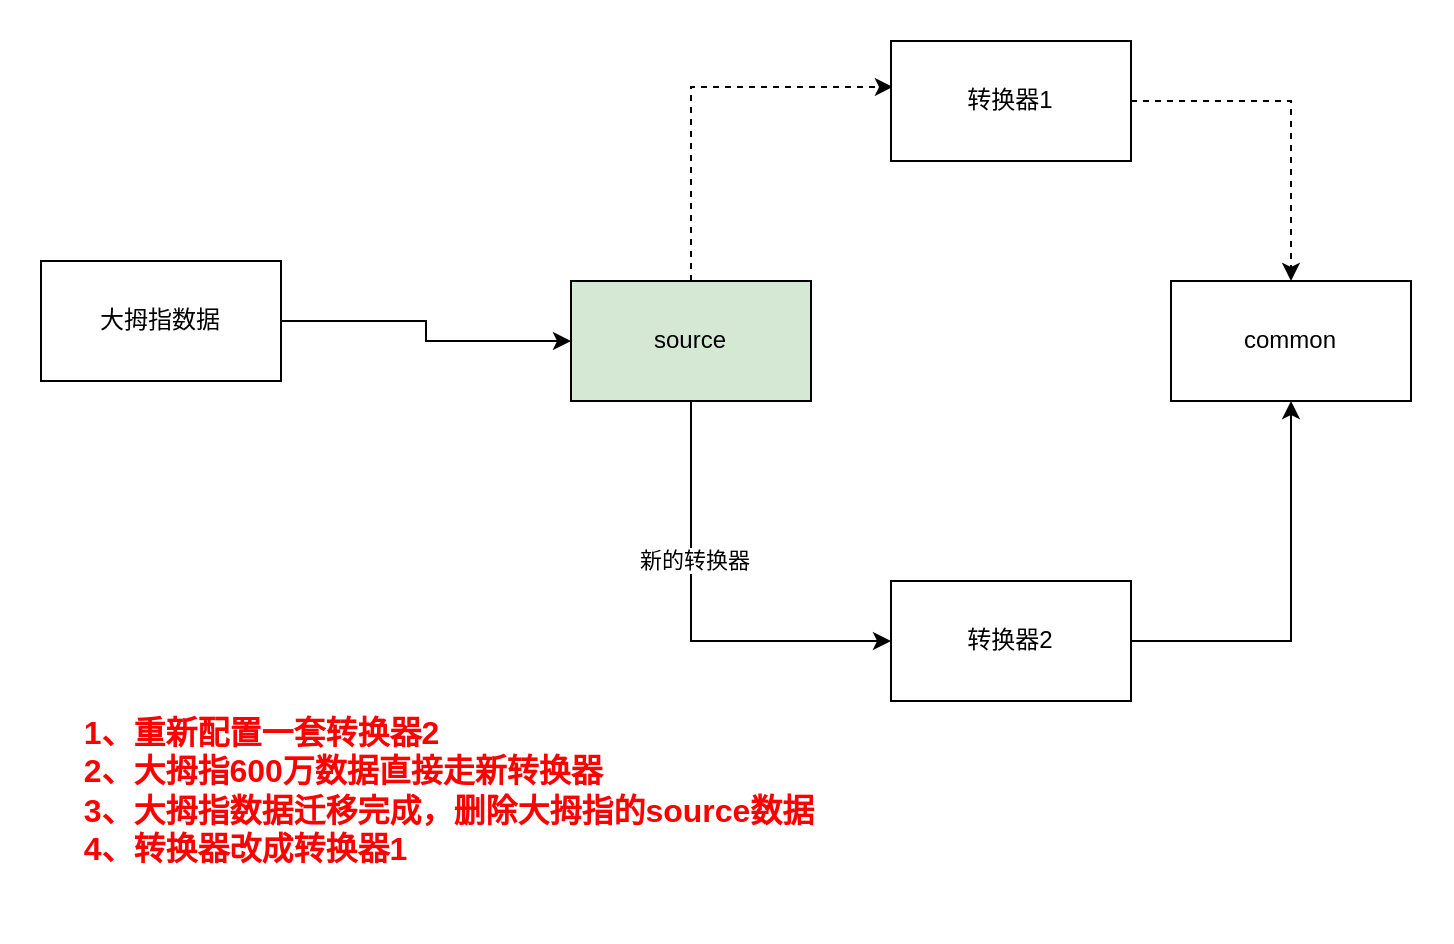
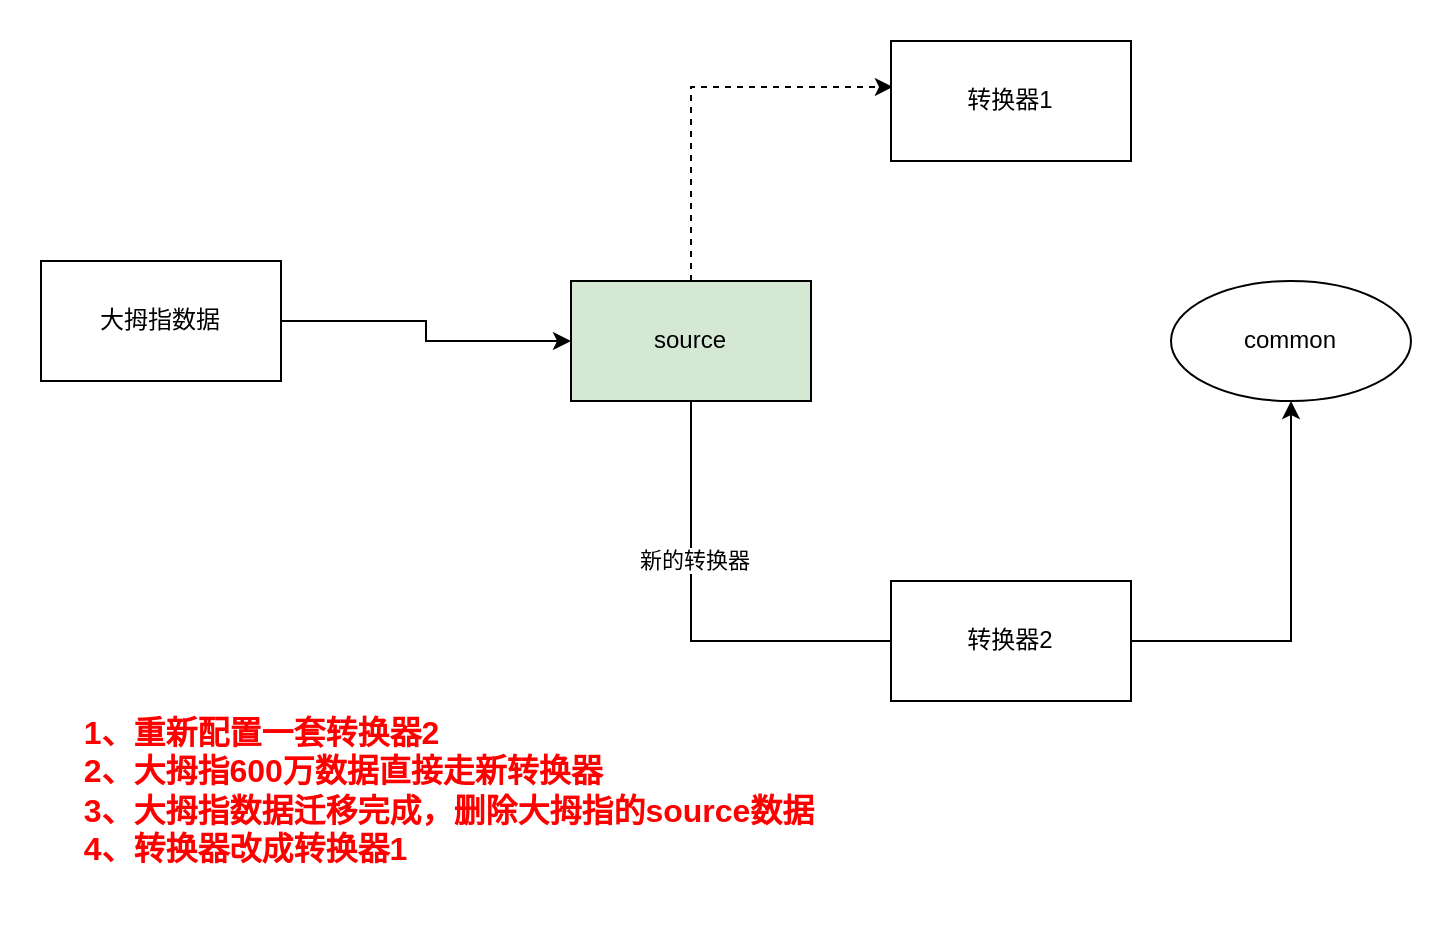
  <mxCell id="0" />
  <mxCell id="1" parent="0" />
  <mxCell id="2" style="edgeStyle=orthogonalEdgeStyle;rounded=0;orthogonalLoop=1;jettySize=auto;html=1;exitX=1;exitY=0.5;exitDx=0;exitDy=0;entryX=0;entryY=0.5;entryDx=0;entryDy=0;" edge="1" parent="1" source="3" target="7"><mxGeometry relative="1" as="geometry" /></mxCell>
  <mxCell id="3" value="大拇指数据" style="rounded=0;whiteSpace=wrap;html=1;" vertex="1" parent="1"><mxGeometry x="20" y="130" width="120" height="60" as="geometry" /></mxCell>
  <mxCell id="4" style="edgeStyle=orthogonalEdgeStyle;rounded=0;orthogonalLoop=1;jettySize=auto;html=1;exitX=0.5;exitY=0;exitDx=0;exitDy=0;entryX=0.008;entryY=0.383;entryDx=0;entryDy=0;entryPerimeter=0;dashed=1;" edge="1" parent="1" source="7" target="10"><mxGeometry relative="1" as="geometry" /></mxCell>
- <mxCell id="5" style="edgeStyle=orthogonalEdgeStyle;rounded=0;orthogonalLoop=1;jettySize=auto;html=1;exitX=0.5;exitY=1;exitDx=0;exitDy=0;entryX=0;entryY=0.5;entryDx=0;entryDy=0;" edge="1" parent="1" source="7" target="12"><mxGeometry relative="1" as="geometry" /></mxCell>
+ <mxCell id="5" style="edgeStyle=orthogonalEdgeStyle;rounded=0;orthogonalLoop=1;jettySize=auto;html=1;exitX=0.5;exitY=1;exitDx=0;exitDy=0;entryX=0;entryY=0.5;entryDx=0;entryDy=0;endArrow=none;" edge="1" parent="1" source="7" target="12"><mxGeometry relative="1" as="geometry" /></mxCell>
  <mxCell id="6" value="新的转换器" style="edgeLabel;html=1;align=center;verticalAlign=middle;resizable=0;points=[];" vertex="1" connectable="0" parent="5"><mxGeometry x="-0.282" y="1" relative="1" as="geometry"><mxPoint as="offset" /></mxGeometry></mxCell>
  <mxCell id="7" value="source" style="rounded=0;whiteSpace=wrap;html=1;fillColor=#d5e8d4;" vertex="1" parent="1"><mxGeometry x="285" y="140" width="120" height="60" as="geometry" /></mxCell>
- <mxCell id="8" value="common" style="rounded=0;whiteSpace=wrap;html=1;" vertex="1" parent="1"><mxGeometry x="585" y="140" width="120" height="60" as="geometry" /></mxCell>
- <mxCell id="9" style="edgeStyle=orthogonalEdgeStyle;rounded=0;orthogonalLoop=1;jettySize=auto;html=1;exitX=1;exitY=0.5;exitDx=0;exitDy=0;dashed=1;" edge="1" parent="1" source="10" target="8"><mxGeometry relative="1" as="geometry" /></mxCell>
+ <mxCell id="8" value="common" style="ellipse;whiteSpace=wrap;html=1;" vertex="1" parent="1"><mxGeometry x="585" y="140" width="120" height="60" as="geometry" /></mxCell>
  <mxCell id="10" value="转换器1" style="rounded=0;whiteSpace=wrap;html=1;" vertex="1" parent="1"><mxGeometry x="445" y="20" width="120" height="60" as="geometry" /></mxCell>
  <mxCell id="11" style="edgeStyle=orthogonalEdgeStyle;rounded=0;orthogonalLoop=1;jettySize=auto;html=1;exitX=1;exitY=0.5;exitDx=0;exitDy=0;entryX=0.5;entryY=1;entryDx=0;entryDy=0;" edge="1" parent="1" source="12" target="8"><mxGeometry relative="1" as="geometry" /></mxCell>
  <mxCell id="12" value="转换器2" style="rounded=0;whiteSpace=wrap;html=1;" vertex="1" parent="1"><mxGeometry x="445" y="290" width="120" height="60" as="geometry" /></mxCell>
  <mxCell id="13" value="&lt;div style=&quot;text-align: left ; font-size: 16px&quot;&gt;&lt;b&gt;&lt;font color=&quot;#ff0000&quot; style=&quot;font-size: 16px&quot;&gt;1、重新配置一套转换器2&lt;/font&gt;&lt;/b&gt;&lt;/div&gt;&lt;div style=&quot;text-align: left ; font-size: 16px&quot;&gt;&lt;span&gt;&lt;b&gt;&lt;font color=&quot;#ff0000&quot; style=&quot;font-size: 16px&quot;&gt;2、大拇指600万数据直接走新转换器&lt;/font&gt;&lt;/b&gt;&lt;/span&gt;&lt;/div&gt;&lt;div style=&quot;text-align: left ; font-size: 16px&quot;&gt;&lt;span&gt;&lt;b&gt;&lt;font color=&quot;#ff0000&quot; style=&quot;font-size: 16px&quot;&gt;3、大拇指数据迁移完成，删除大拇指的source数据&lt;/font&gt;&lt;/b&gt;&lt;/span&gt;&lt;/div&gt;&lt;div style=&quot;text-align: left ; font-size: 16px&quot;&gt;&lt;b&gt;&lt;font color=&quot;#ff0000&quot; style=&quot;font-size: 16px&quot;&gt;4、转换器改成转换器1&lt;/font&gt;&lt;/b&gt;&lt;/div&gt;" style="text;html=1;strokeColor=none;fillColor=none;align=center;verticalAlign=middle;whiteSpace=wrap;rounded=0;" vertex="1" parent="1"><mxGeometry x="35" y="340" width="379" height="110" as="geometry" /></mxCell>
